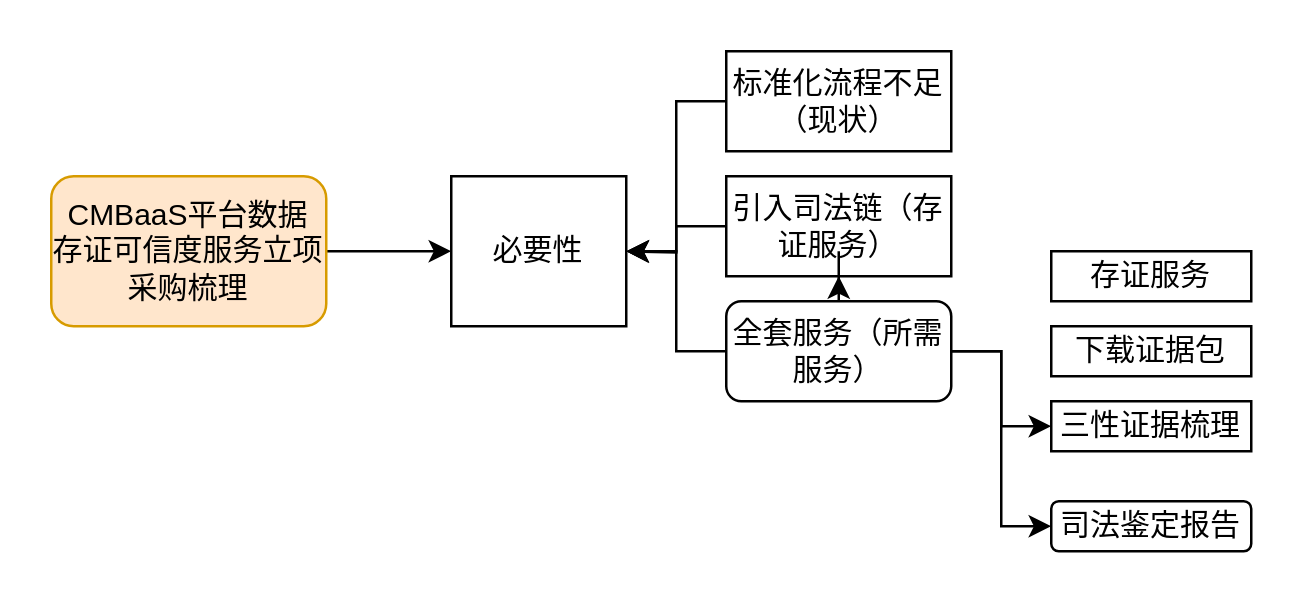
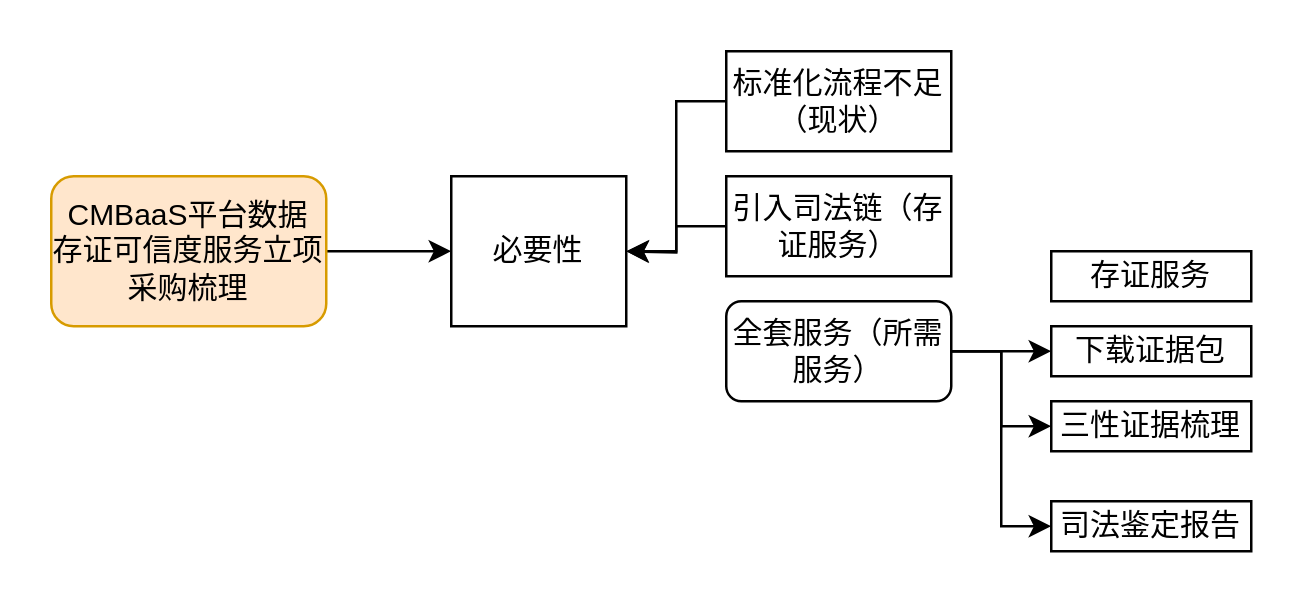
  <mxCell id="0" />
  <mxCell id="1" parent="0" />
  <mxCell id="2" style="edgeStyle=orthogonalEdgeStyle;rounded=0;orthogonalLoop=1;jettySize=auto;html=1;exitX=1;exitY=0.5;exitDx=0;exitDy=0;entryX=0;entryY=0.5;entryDx=0;entryDy=0;" edge="1" parent="1" source="3" target="4"><mxGeometry relative="1" as="geometry" /></mxCell>
  <mxCell id="3" value="CMBaaS平台数据存证可信度服务立项采购梳理" style="whiteSpace=wrap;html=1;fillColor=#ffe6cc;strokeColor=#d79b00;rounded=1;" vertex="1" parent="1"><mxGeometry x="20" y="70" width="110" height="60" as="geometry" /></mxCell>
  <mxCell id="4" value="必要性" style="rounded=0;whiteSpace=wrap;html=1;" vertex="1" parent="1"><mxGeometry x="180" y="70" width="70" height="60" as="geometry" /></mxCell>
  <mxCell id="5" style="edgeStyle=orthogonalEdgeStyle;rounded=0;orthogonalLoop=1;jettySize=auto;html=1;exitX=0;exitY=0.5;exitDx=0;exitDy=0;entryX=1;entryY=0.5;entryDx=0;entryDy=0;" edge="1" parent="1" source="6" target="4"><mxGeometry relative="1" as="geometry" /></mxCell>
  <mxCell id="6" value="标准化流程不足（现状）" style="rounded=0;whiteSpace=wrap;html=1;" vertex="1" parent="1"><mxGeometry x="290" y="20" width="90" height="40" as="geometry" /></mxCell>
  <mxCell id="7" style="edgeStyle=orthogonalEdgeStyle;rounded=0;orthogonalLoop=1;jettySize=auto;html=1;exitX=0;exitY=0.5;exitDx=0;exitDy=0;" edge="1" parent="1" source="8"><mxGeometry relative="1" as="geometry"><mxPoint x="250" y="100" as="targetPoint" /></mxGeometry></mxCell>
  <mxCell id="8" value="引入司法链（存证服务）" style="rounded=0;whiteSpace=wrap;html=1;" vertex="1" parent="1"><mxGeometry x="290" y="70" width="90" height="40" as="geometry" /></mxCell>
- <mxCell id="9" style="edgeStyle=orthogonalEdgeStyle;rounded=0;orthogonalLoop=1;jettySize=auto;html=1;exitX=0;exitY=0.5;exitDx=0;exitDy=0;entryX=1;entryY=0.5;entryDx=0;entryDy=0;" edge="1" parent="1" source="13" target="4"><mxGeometry relative="1" as="geometry" /></mxCell>
  <mxCell id="10" value="" style="edgeStyle=orthogonalEdgeStyle;rounded=0;orthogonalLoop=1;jettySize=auto;html=1;" edge="1" parent="1" source="13" target="15"><mxGeometry relative="1" as="geometry"><Array as="points"><mxPoint x="400" y="140" /><mxPoint x="400" y="170" /></Array></mxGeometry></mxCell>
- <mxCell id="11" value="" style="edgeStyle=orthogonalEdgeStyle;rounded=0;orthogonalLoop=1;jettySize=auto;html=1;" edge="1" parent="1" source="13" target="8"><mxGeometry relative="1" as="geometry" /></mxCell>
+ <mxCell id="11" value="" style="edgeStyle=orthogonalEdgeStyle;rounded=0;orthogonalLoop=1;jettySize=auto;html=1;" edge="1" parent="1" source="13" target="16"><mxGeometry relative="1" as="geometry" /></mxCell>
  <mxCell id="12" value="" style="edgeStyle=orthogonalEdgeStyle;rounded=0;orthogonalLoop=1;jettySize=auto;html=1;" edge="1" parent="1" source="13" target="17"><mxGeometry relative="1" as="geometry"><Array as="points"><mxPoint x="400" y="140" /><mxPoint x="400" y="210" /></Array></mxGeometry></mxCell>
  <mxCell id="13" value="全套服务（所需服务）" style="whiteSpace=wrap;html=1;rounded=1;" vertex="1" parent="1"><mxGeometry x="290" y="120" width="90" height="40" as="geometry" /></mxCell>
  <mxCell id="14" value="存证服务" style="whiteSpace=wrap;html=1;rounded=0;" vertex="1" parent="1"><mxGeometry x="420" y="100" width="80" height="20" as="geometry" /></mxCell>
  <mxCell id="15" value="三性证据梳理" style="rounded=0;whiteSpace=wrap;html=1;" vertex="1" parent="1"><mxGeometry x="420" y="160" width="80" height="20" as="geometry" /></mxCell>
  <mxCell id="16" value="下载证据包" style="rounded=0;whiteSpace=wrap;html=1;" vertex="1" parent="1"><mxGeometry x="420" y="130" width="80" height="20" as="geometry" /></mxCell>
- <mxCell id="17" value="司法鉴定报告" style="whiteSpace=wrap;html=1;rounded=1;" vertex="1" parent="1"><mxGeometry x="420" y="200" width="80" height="20" as="geometry" /></mxCell>
+ <mxCell id="17" value="司法鉴定报告" style="rounded=0;whiteSpace=wrap;html=1;" vertex="1" parent="1"><mxGeometry x="420" y="200" width="80" height="20" as="geometry" /></mxCell>
